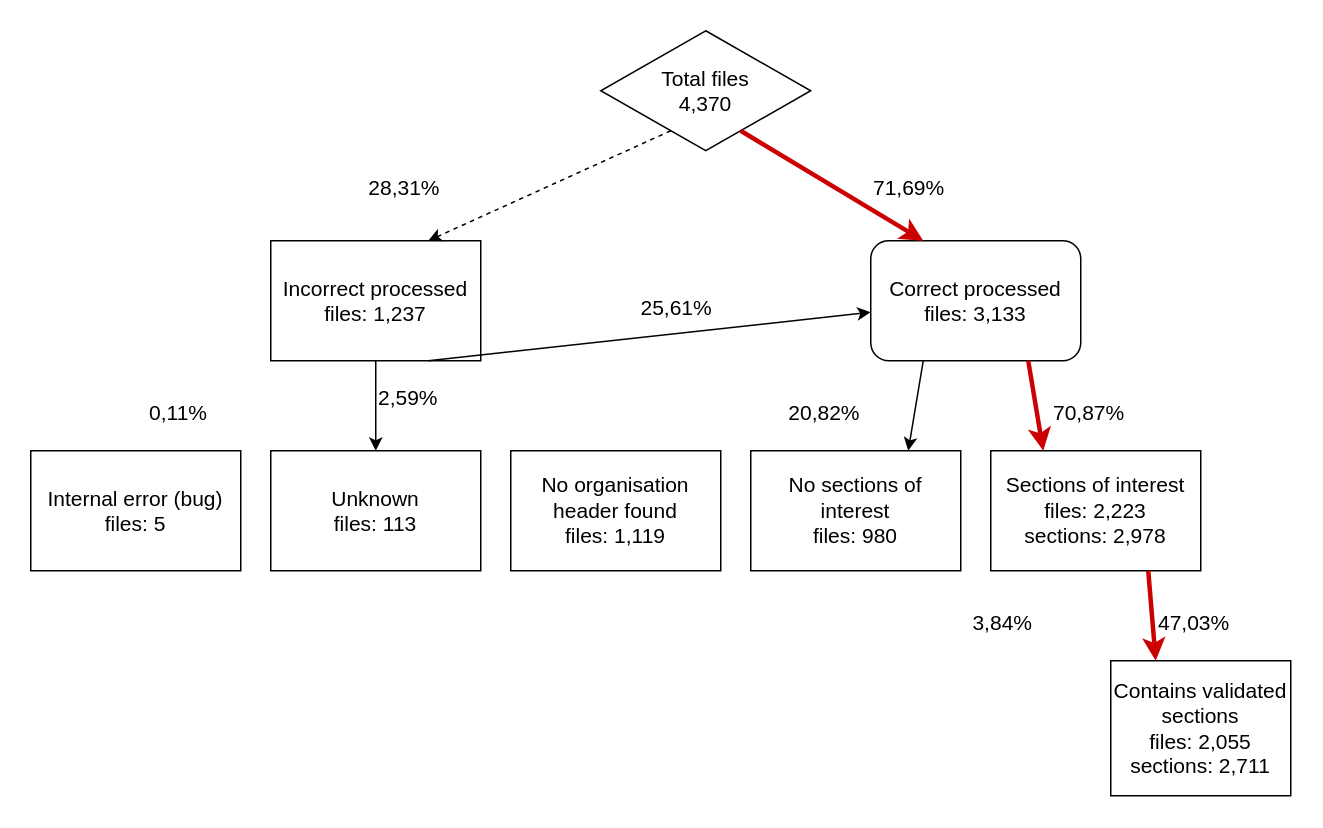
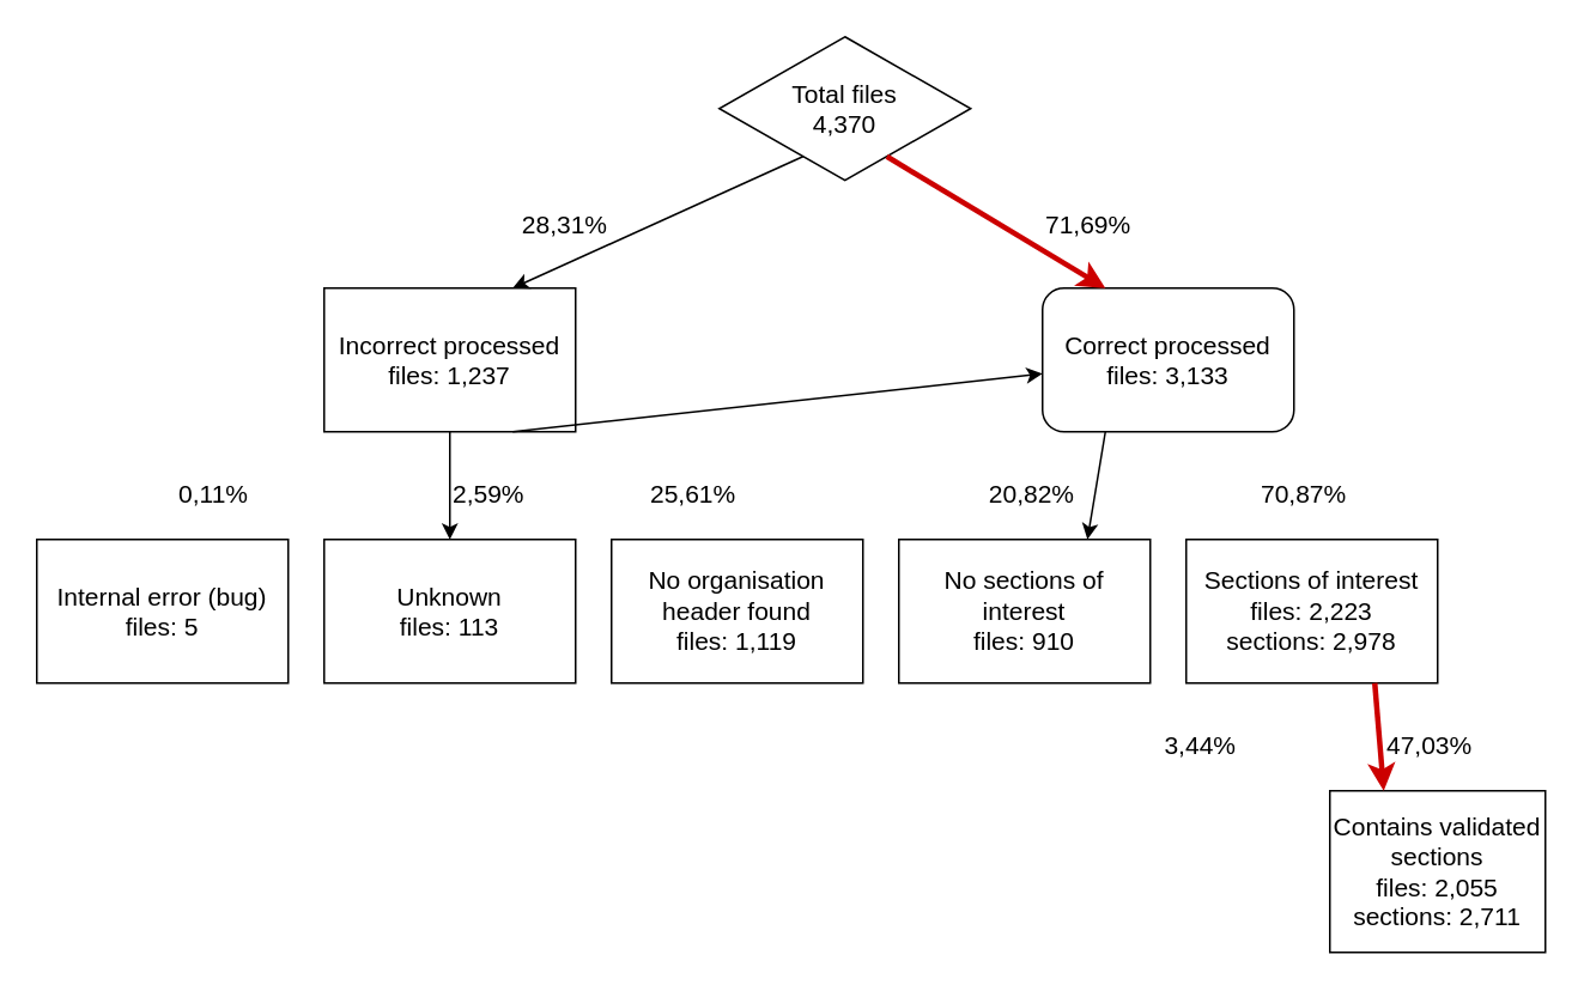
  <mxCell id="0" />
  <mxCell id="1" parent="0" />
  <mxCell id="2" value="Total files&lt;br style=&quot;font-size: 14px;&quot;&gt;4,370" style="rhombus;whiteSpace=wrap;html=1;fontSize=14;fontStyle=0;" parent="1" vertex="1"><mxGeometry x="400" y="20" width="140" height="80" as="geometry" /></mxCell>
  <mxCell id="3" value="Incorrect processed&lt;br style=&quot;font-size: 14px;&quot;&gt;files: 1,237" style="rounded=0;whiteSpace=wrap;html=1;fontSize=14;fontStyle=0" parent="1" vertex="1"><mxGeometry x="180" y="160" width="140" height="80" as="geometry" /></mxCell>
  <mxCell id="4" value="Correct processed&lt;br style=&quot;font-size: 14px;&quot;&gt;files: 3,133" style="whiteSpace=wrap;html=1;fontSize=14;fontStyle=0;rounded=1;" parent="1" vertex="1"><mxGeometry x="580" y="160" width="140" height="80" as="geometry" /></mxCell>
- <mxCell id="5" value="" style="endArrow=classic;html=1;exitX=0.25;exitY=1;exitDx=0;exitDy=0;entryX=0.75;entryY=0;entryDx=0;entryDy=0;fontSize=14;fontStyle=0;dashed=1;" parent="1" source="2" target="3" edge="1"><mxGeometry width="50" height="50" relative="1" as="geometry"><mxPoint x="260" y="180" as="sourcePoint" /><mxPoint x="310" y="130" as="targetPoint" /></mxGeometry></mxCell>
+ <mxCell id="5" value="" style="endArrow=classic;html=1;exitX=0.25;exitY=1;exitDx=0;exitDy=0;entryX=0.75;entryY=0;entryDx=0;entryDy=0;fontSize=14;fontStyle=0" parent="1" source="2" target="3" edge="1"><mxGeometry width="50" height="50" relative="1" as="geometry"><mxPoint x="260" y="180" as="sourcePoint" /><mxPoint x="310" y="130" as="targetPoint" /></mxGeometry></mxCell>
  <mxCell id="6" value="" style="endArrow=classic;html=1;entryX=0.25;entryY=0;entryDx=0;entryDy=0;exitX=0.75;exitY=1;exitDx=0;exitDy=0;strokeWidth=3;strokeColor=#CC0000;fontSize=14;fontStyle=0" parent="1" source="2" target="4" edge="1"><mxGeometry width="50" height="50" relative="1" as="geometry"><mxPoint x="285" y="71" as="sourcePoint" /><mxPoint x="310" y="130" as="targetPoint" /></mxGeometry></mxCell>
  <mxCell id="7" value="Internal error (bug)&lt;br style=&quot;font-size: 14px;&quot;&gt;files: 5" style="rounded=0;whiteSpace=wrap;html=1;fontSize=14;fontStyle=0" parent="1" vertex="1"><mxGeometry x="20" y="300" width="140" height="80" as="geometry" /></mxCell>
  <mxCell id="8" value="Unknown&lt;br style=&quot;font-size: 14px;&quot;&gt;files: 113" style="rounded=0;whiteSpace=wrap;html=1;fontSize=14;fontStyle=0" parent="1" vertex="1"><mxGeometry x="180" y="300" width="140" height="80" as="geometry" /></mxCell>
  <mxCell id="9" value="No organisation header found&lt;br style=&quot;font-size: 14px;&quot;&gt;files: 1,119" style="rounded=0;whiteSpace=wrap;html=1;fontSize=14;fontStyle=0" parent="1" vertex="1"><mxGeometry x="340" y="300" width="140" height="80" as="geometry" /></mxCell>
  <mxCell id="10" value="" style="endArrow=classic;html=1;exitX=0.5;exitY=1;exitDx=0;exitDy=0;entryX=0.5;entryY=0;entryDx=0;entryDy=0;fontSize=14;fontStyle=0" parent="1" source="3" target="8" edge="1"><mxGeometry width="50" height="50" relative="1" as="geometry"><mxPoint x="170" y="390" as="sourcePoint" /><mxPoint x="220" y="340" as="targetPoint" /></mxGeometry></mxCell>
  <mxCell id="11" value="" style="endArrow=classic;html=1;exitX=0.75;exitY=1;exitDx=0;exitDy=0;fontSize=14;fontStyle=0;" parent="1" source="3" target="4" edge="1"><mxGeometry width="50" height="50" relative="1" as="geometry"><mxPoint x="240" y="230" as="sourcePoint" /><mxPoint x="240" y="320" as="targetPoint" /></mxGeometry></mxCell>
- <mxCell id="12" value="No sections of interest&lt;br style=&quot;font-size: 14px;&quot;&gt;files: 980" style="rounded=0;whiteSpace=wrap;html=1;fontSize=14;fontStyle=0" parent="1" vertex="1"><mxGeometry x="500" y="300" width="140" height="80" as="geometry" /></mxCell>
+ <mxCell id="12" value="No sections of interest&lt;br style=&quot;font-size: 14px;&quot;&gt;files: 910" style="rounded=0;whiteSpace=wrap;html=1;fontSize=14;fontStyle=0" parent="1" vertex="1"><mxGeometry x="500" y="300" width="140" height="80" as="geometry" /></mxCell>
  <mxCell id="13" value="Sections of interest&lt;br style=&quot;font-size: 14px;&quot;&gt;files: 2,223&lt;br style=&quot;font-size: 14px;&quot;&gt;sections: 2,978" style="rounded=0;whiteSpace=wrap;html=1;fontSize=14;fontStyle=0" parent="1" vertex="1"><mxGeometry x="660" y="300" width="140" height="80" as="geometry" /></mxCell>
  <mxCell id="14" value="" style="endArrow=classic;html=1;exitX=0.25;exitY=1;exitDx=0;exitDy=0;entryX=0.75;entryY=0;entryDx=0;entryDy=0;fontSize=14;fontStyle=0" parent="1" source="4" target="12" edge="1"><mxGeometry width="50" height="50" relative="1" as="geometry"><mxPoint x="770" y="240" as="sourcePoint" /><mxPoint x="820" y="190" as="targetPoint" /></mxGeometry></mxCell>
- <mxCell id="15" value="" style="endArrow=classic;html=1;entryX=0.25;entryY=0;entryDx=0;entryDy=0;exitX=0.75;exitY=1;exitDx=0;exitDy=0;strokeWidth=3;strokeColor=#CC0000;fontSize=14;fontStyle=0" parent="1" source="4" target="13" edge="1"><mxGeometry width="50" height="50" relative="1" as="geometry"><mxPoint x="770" y="270" as="sourcePoint" /><mxPoint x="820" y="190" as="targetPoint" /></mxGeometry></mxCell>
  <mxCell id="16" value="Contains validated sections&lt;br style=&quot;font-size: 14px;&quot;&gt;files: 2,055&lt;br style=&quot;font-size: 14px;&quot;&gt;sections: 2,711" style="rounded=0;whiteSpace=wrap;html=1;fontSize=14;fontStyle=0" parent="1" vertex="1"><mxGeometry x="740" y="440" width="120" height="90" as="geometry" /></mxCell>
  <mxCell id="17" value="" style="endArrow=classic;html=1;exitX=0.75;exitY=1;exitDx=0;exitDy=0;entryX=0.25;entryY=0;entryDx=0;entryDy=0;strokeWidth=3;strokeColor=#CC0000;fontSize=14;fontStyle=0" parent="1" source="13" target="16" edge="1"><mxGeometry width="50" height="50" relative="1" as="geometry"><mxPoint x="900" y="400" as="sourcePoint" /><mxPoint x="950" y="350" as="targetPoint" /></mxGeometry></mxCell>
  <mxCell id="18" value="71,69%" style="text;html=1;strokeColor=none;fillColor=none;align=left;verticalAlign=middle;whiteSpace=wrap;rounded=0;fontSize=14;fontStyle=0" vertex="1" parent="1"><mxGeometry x="580" y="110" width="60" height="30" as="geometry" /></mxCell>
  <mxCell id="19" value="70,87%" style="text;html=1;strokeColor=none;fillColor=none;align=left;verticalAlign=middle;whiteSpace=wrap;rounded=0;fontSize=14;fontStyle=0" vertex="1" parent="1"><mxGeometry x="700" y="260" width="60" height="30" as="geometry" /></mxCell>
  <mxCell id="20" value="47,03%" style="text;html=1;strokeColor=none;fillColor=none;align=left;verticalAlign=middle;whiteSpace=wrap;rounded=0;fontSize=14;fontStyle=0" vertex="1" parent="1"><mxGeometry x="770" y="400" width="60" height="30" as="geometry" /></mxCell>
- <mxCell id="21" value="28,31%" style="text;html=1;strokeColor=none;fillColor=none;align=right;verticalAlign=middle;whiteSpace=wrap;rounded=0;fontSize=14;fontStyle=0" vertex="1" parent="1"><mxGeometry x="235" y="110" width="60" height="30" as="geometry" /></mxCell>
- <mxCell id="22" value="2,59%" style="text;html=1;strokeColor=none;fillColor=none;align=left;verticalAlign=middle;whiteSpace=wrap;rounded=0;fontSize=14;fontStyle=0" vertex="1" parent="1"><mxGeometry x="250" y="250" width="60" height="30" as="geometry" /></mxCell>
- <mxCell id="23" value="25,61%" style="text;html=1;strokeColor=none;fillColor=none;align=left;verticalAlign=middle;whiteSpace=wrap;rounded=0;fontSize=14;fontStyle=0" vertex="1" parent="1"><mxGeometry x="425" y="190" width="60" height="30" as="geometry" /></mxCell>
+ <mxCell id="21" value="28,31%" style="text;html=1;strokeColor=none;fillColor=none;align=right;verticalAlign=middle;whiteSpace=wrap;rounded=0;fontSize=14;fontStyle=0" vertex="1" parent="1"><mxGeometry x="280" y="110" width="60" height="30" as="geometry" /></mxCell>
+ <mxCell id="22" value="2,59%" style="text;html=1;strokeColor=none;fillColor=none;align=left;verticalAlign=middle;whiteSpace=wrap;rounded=0;fontSize=14;fontStyle=0" vertex="1" parent="1"><mxGeometry x="250" y="260" width="60" height="30" as="geometry" /></mxCell>
+ <mxCell id="23" value="25,61%" style="text;html=1;strokeColor=none;fillColor=none;align=left;verticalAlign=middle;whiteSpace=wrap;rounded=0;fontSize=14;fontStyle=0" vertex="1" parent="1"><mxGeometry x="360" y="260" width="60" height="30" as="geometry" /></mxCell>
  <mxCell id="24" value="0,11%" style="text;html=1;strokeColor=none;fillColor=none;align=right;verticalAlign=middle;whiteSpace=wrap;rounded=0;fontSize=14;fontStyle=0" vertex="1" parent="1"><mxGeometry x="80" y="260" width="60" height="30" as="geometry" /></mxCell>
- <mxCell id="25" value="3,84%" style="text;html=1;strokeColor=none;fillColor=none;align=right;verticalAlign=middle;whiteSpace=wrap;rounded=0;fontSize=14;fontStyle=0" vertex="1" parent="1"><mxGeometry x="630" y="400" width="60" height="30" as="geometry" /></mxCell>
- <mxCell id="26" value="20,82%" style="text;html=1;strokeColor=none;fillColor=none;align=right;verticalAlign=middle;whiteSpace=wrap;rounded=0;fontSize=14;fontStyle=0" vertex="1" parent="1"><mxGeometry x="515" y="260" width="60" height="30" as="geometry" /></mxCell>
+ <mxCell id="25" value="3,44%" style="text;html=1;strokeColor=none;fillColor=none;align=right;verticalAlign=middle;whiteSpace=wrap;rounded=0;fontSize=14;fontStyle=0" vertex="1" parent="1"><mxGeometry x="630" y="400" width="60" height="30" as="geometry" /></mxCell>
+ <mxCell id="26" value="20,82%" style="text;html=1;strokeColor=none;fillColor=none;align=right;verticalAlign=middle;whiteSpace=wrap;rounded=0;fontSize=14;fontStyle=0" vertex="1" parent="1"><mxGeometry x="540" y="260" width="60" height="30" as="geometry" /></mxCell>
